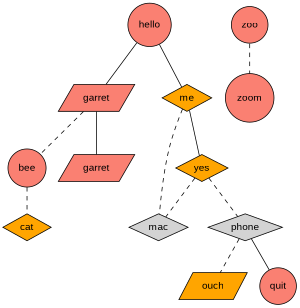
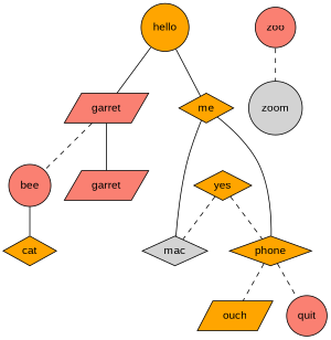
  graph {
    fontname="Liberation Sans"
    node [fillcolor=salmon fontname="Liberation Sans" shape=circle style=filled]
    edge [fontname="Liberation Sans" style=dashed]
-   n1 [label=hello]
+   n1 [fillcolor=orange label=hello]
    n2 [label=garret shape=parallelogram]
    n3 [fillcolor=orange label=me shape=diamond]
    n4 [label=bee]
    n5 [label=garret shape=parallelogram]
    n6 [fillcolor=lightgrey label=mac shape=diamond]
    n7 [fillcolor=orange label=yes shape=diamond]
    n8 [fillcolor=orange label=cat shape=diamond]
-   n9 [fillcolor=lightgrey label=phone shape=diamond]
+   n9 [fillcolor=orange label=phone shape=diamond]
    n10 [fillcolor=orange label=ouch shape=parallelogram]
    n11 [label=quit]
    n12 [label=zoo]
-   n13 [label=zoom]
+   n13 [fillcolor=lightgrey label=zoom]
    n1 -- n2 [style=solid]
    n1 -- n3 [style=solid]
    n2 -- n4
    n2 -- n5 [style=solid]
-   n3 -- n6
-   n3 -- n7 [style=solid]
-   n4 -- n8
+   n3 -- n6 [style=solid]
+   n3 -- n9 [style=solid]
+   n4 -- n8 [style=solid]
    n7 -- n6
    n7 -- n9
    n9 -- n10
-   n9 -- n11 [style=solid]
+   n9 -- n11
    n12 -- n13
  }
